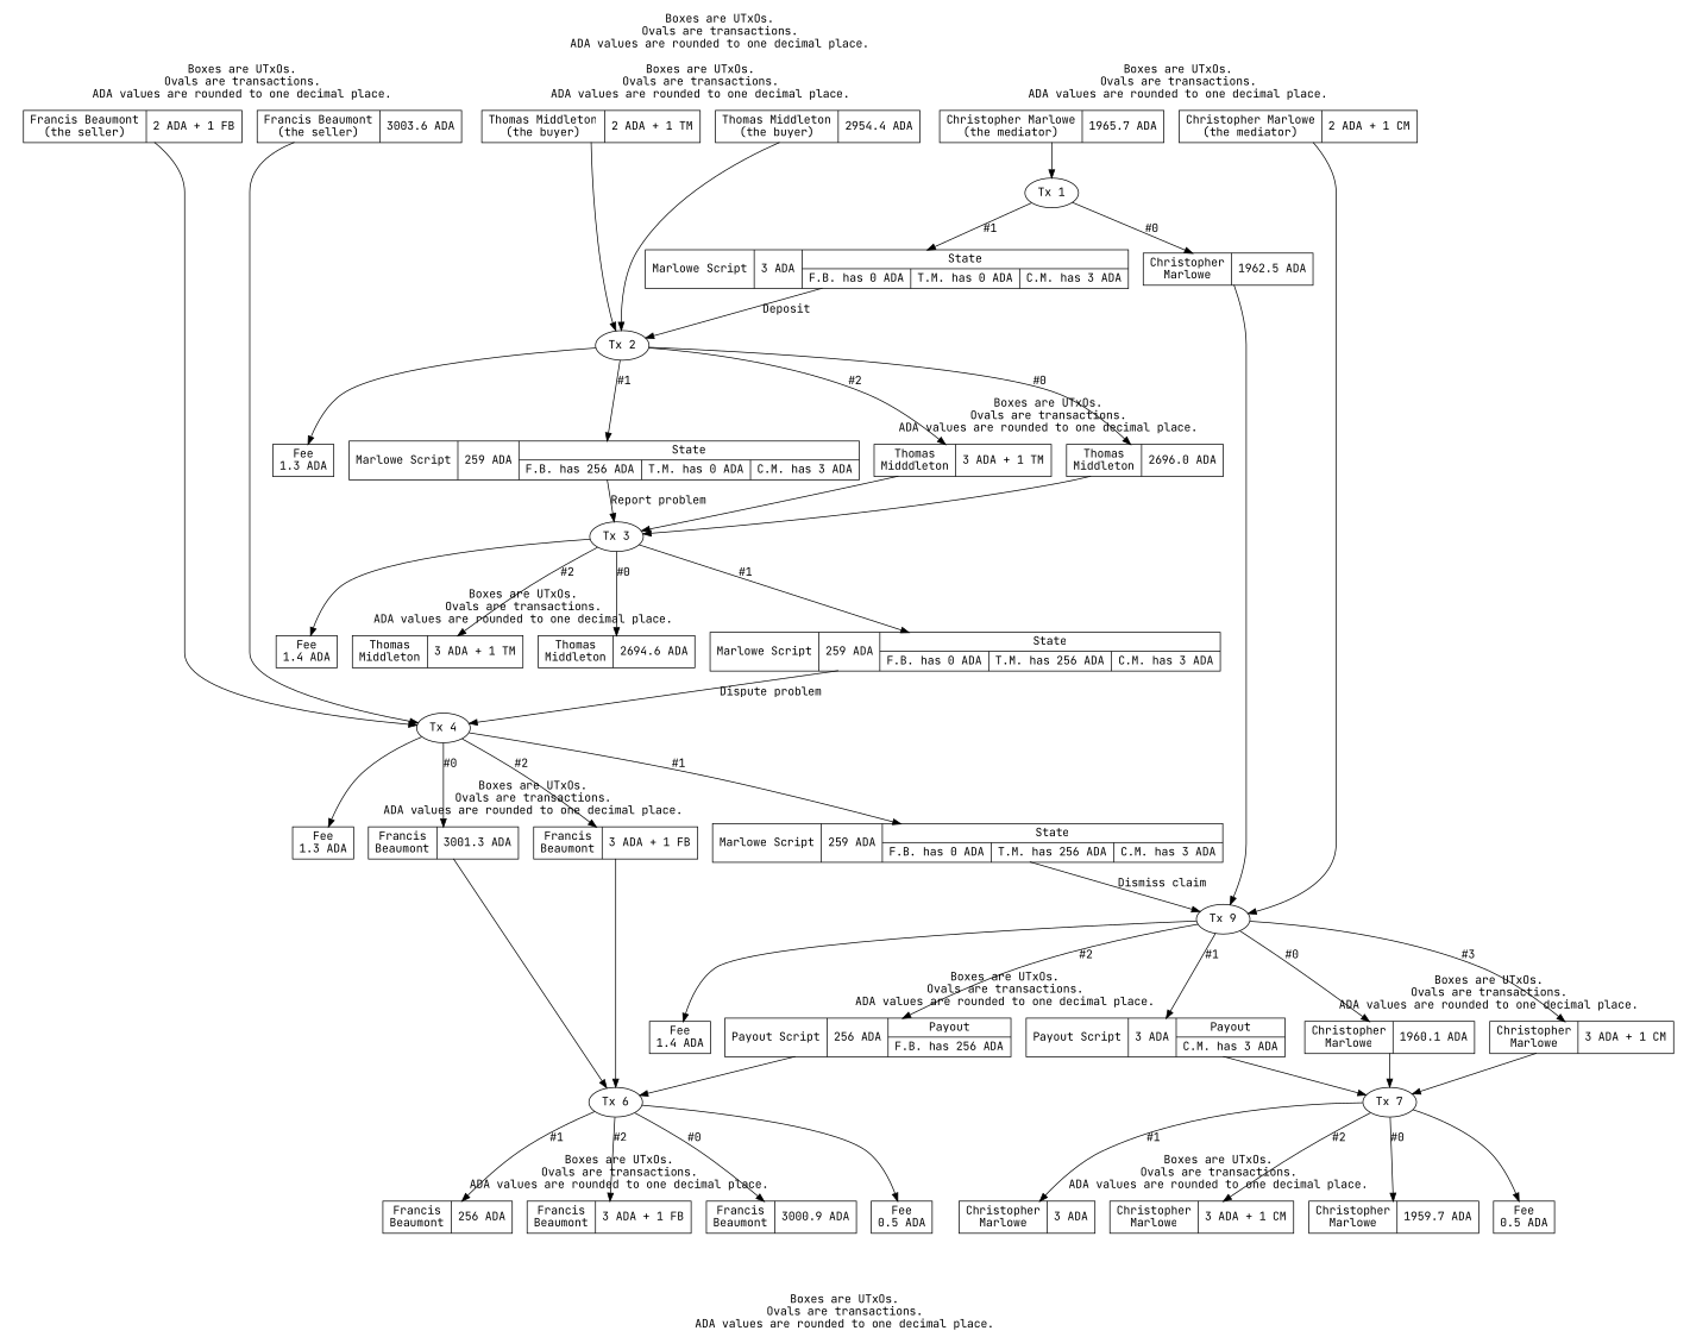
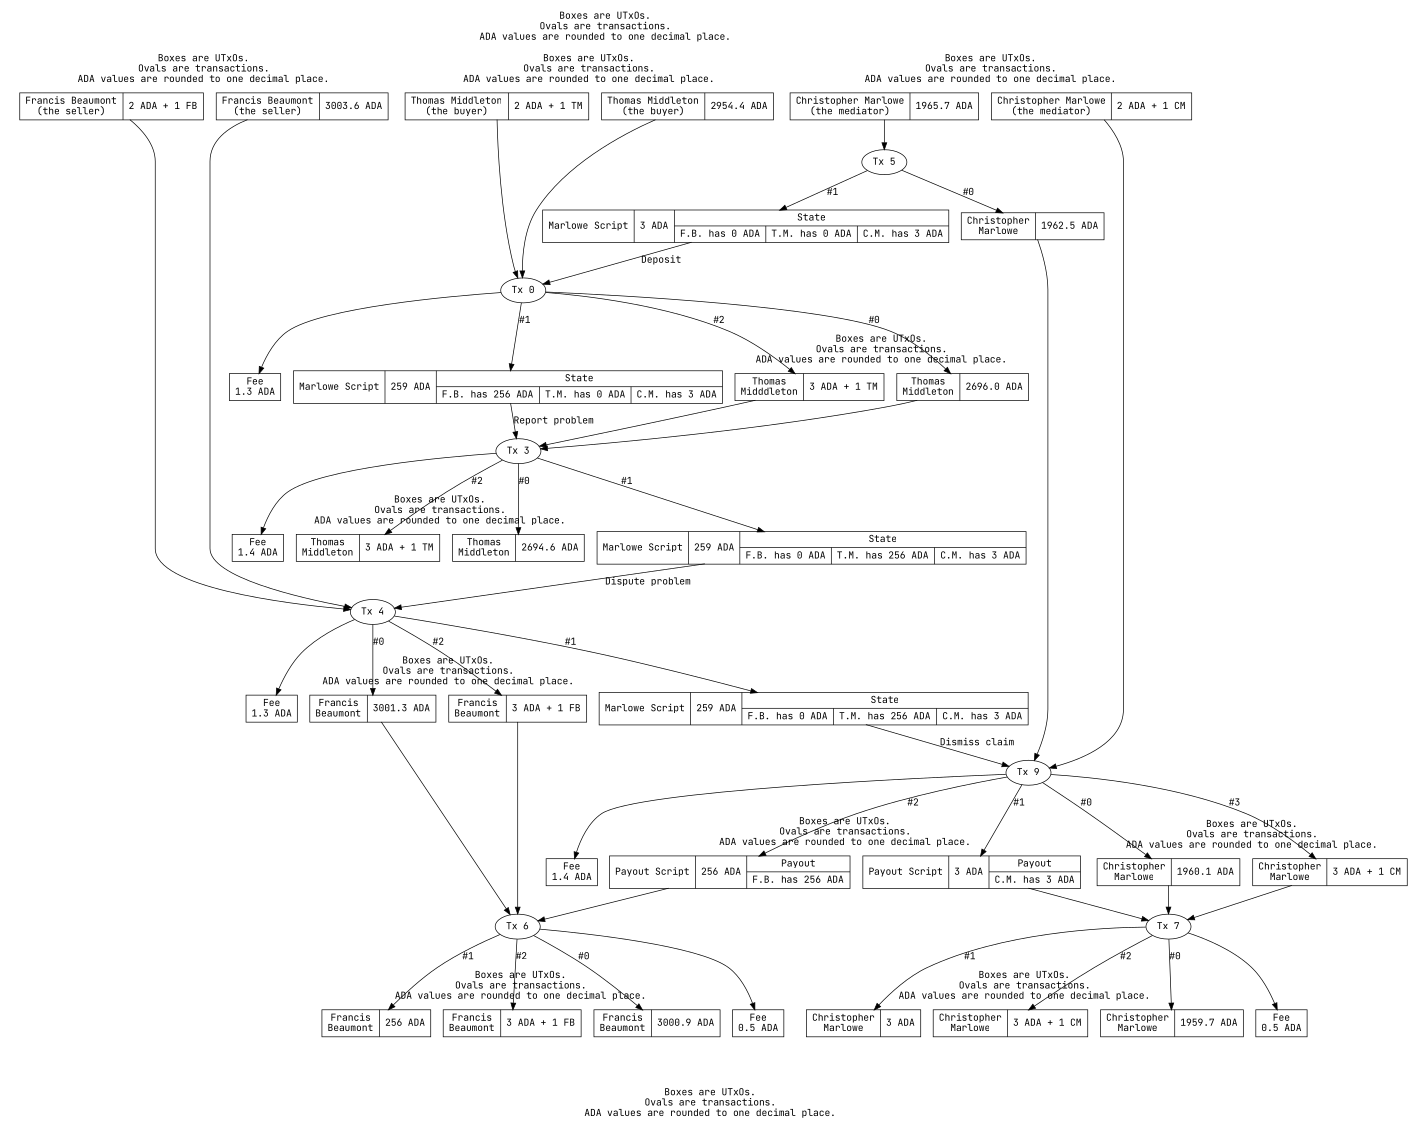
  digraph {
    fontname="JetBrains Mono"
    label="Boxes are UTxOs.\nOvals are transactions.\nADA values are rounded to one decimal place."
    rankdir=TB
    node [fontname="JetBrains Mono" shape=record]
    edge [fontname="JetBrains Mono"]
    n1 [label="Francis Beaumont\n(the seller)|3003.6 ADA"]
    n2 [label="Francis Beaumont\n(the seller)|2 ADA + 1 FB"]
    n3 [label="Thomas Middleton\n(the buyer)|2954.4 ADA"]
    n4 [label="Thomas Middleton\n(the buyer)|2 ADA + 1 TM"]
    n5 [label="Christopher Marlowe\n(the mediator)|1965.7 ADA"]
    n6 [label="Christopher Marlowe\n(the mediator)|2 ADA + 1 CM"]
    n7 [label="Thomas\nMiddleton|2696.0 ADA"]
    n8 [label="Thomas\nMidddleton|3 ADA + 1 TM"]
    n9 [label="Thomas\nMiddleton|2694.6 ADA"]
    n10 [label="Thomas\nMiddleton|3 ADA + 1 TM"]
    n11 [label="Francis\nBeaumont|3001.3 ADA"]
    n12 [label="Francis\nBeaumont|3 ADA + 1 FB"]
    n13 [label="Christopher\nMarlowe|1960.1 ADA"]
    n14 [label="Christopher\nMarlowe|3 ADA + 1 CM"]
    n15 [label="Payout Script|3 ADA|{Payout|C.M. has 3 ADA}"]
    n16 [label="Payout Script|256 ADA|{Payout|F.B. has 256 ADA}"]
    n17 [label="Francis\nBeaumont|3000.9 ADA"]
    n18 [label="Francis\nBeaumont|256 ADA"]
    n19 [label="Francis\nBeaumont|3 ADA + 1 FB"]
    n20 [label="Christopher\nMarlowe|1959.7 ADA"]
    n21 [label="Christopher\nMarlowe|3 ADA"]
    n22 [label="Christopher\nMarlowe|3 ADA + 1 CM"]
    n23 [label="Tx 4" shape=oval]
-   n24 [label="Tx 2" shape=oval]
-   n25 [label="Tx 1" shape=oval]
+   n24 [label="Tx 0" shape=oval]
+   n25 [label="Tx 5" shape=oval]
    n26 [label="Tx 9" shape=oval]
    n27 [label="Tx 3" shape=oval]
    n28 [label="Tx 6" shape=oval]
    n29 [label="Tx 7" shape=oval]
    n30 [label="Marlowe Script|259 ADA|{State|{F.B. has 0 ADA|T.M. has 256 ADA|C.M. has 3 ADA}}"]
    n31 [label="Fee\n1.3 ADA"]
    n32 [label="Marlowe Script|259 ADA|{State|{F.B. has 256 ADA|T.M. has 0 ADA|C.M. has 3 ADA}}"]
    n33 [label="Fee\n1.3 ADA"]
    n34 [label="Christopher\nMarlowe|1962.5 ADA"]
    n35 [label="Marlowe Script|3 ADA|{State|{F.B. has 0 ADA|T.M. has 0 ADA|C.M. has 3 ADA}}"]
    n36 [label="Fee\n1.4 ADA"]
    n37 [label="Marlowe Script|259 ADA|{State|{F.B. has 0 ADA|T.M. has 256 ADA|C.M. has 3 ADA}}"]
    n38 [label="Fee\n1.4 ADA"]
    n39 [label="Fee\n0.5 ADA"]
    n40 [label="Fee\n0.5 ADA"]
    subgraph cluster_1 {
      peripheries=0
      subgraph cluster_2 {
        peripheries=0
        n1
        n2
      }
      subgraph cluster_3 {
        peripheries=0
        n3
        n4
      }
      subgraph cluster_4 {
        peripheries=0
        n5
        n6
      }
    }
    subgraph cluster_5 {
      peripheries=0
      n7
      n8
    }
    subgraph cluster_6 {
      peripheries=0
      n9
      n10
    }
    subgraph cluster_7 {
      peripheries=0
      n11
      n12
    }
    subgraph cluster_8 {
      peripheries=0
      n13
      n14
    }
    subgraph cluster_9 {
      peripheries=0
      n15
      n16
    }
    subgraph cluster_10 {
      peripheries=0
      n17
      n18
      n19
    }
    subgraph cluster_11 {
      peripheries=0
      n20
      n21
      n22
    }
    n1 -> n23
    n2 -> n23
    n3 -> n24
    n4 -> n24
    n5 -> n25
    n6 -> n26
    n7 -> n27
    n8 -> n27
    n11 -> n28
    n12 -> n28
    n13 -> n29
    n14 -> n29
    n15 -> n29
    n16 -> n28
    n23 -> n11 [label="#0"]
    n23 -> n12 [label="#2"]
    n23 -> n30 [label="#1"]
    n23 -> n31
    n24 -> n7 [label="#0"]
    n24 -> n8 [label="#2"]
    n24 -> n32 [label="#1"]
    n24 -> n33
    n25 -> n34 [label="#0"]
    n25 -> n35 [label="#1"]
    n26 -> n13 [label="#0"]
    n26 -> n14 [label="#3"]
    n26 -> n15 [label="#1"]
    n26 -> n16 [label="#2"]
    n26 -> n36
    n27 -> n9 [label="#0"]
    n27 -> n10 [label="#2"]
    n27 -> n37 [label="#1"]
    n27 -> n38
    n28 -> n17 [label="#0"]
    n28 -> n18 [label="#1"]
    n28 -> n19 [label="#2"]
    n28 -> n39
    n29 -> n20 [label="#0"]
    n29 -> n21 [label="#1"]
    n29 -> n22 [label="#2"]
    n29 -> n40
    n30 -> n26 [label="Dismiss claim"]
    n32 -> n27 [label="Report problem"]
    n34 -> n26
    n35 -> n24 [label=Deposit]
    n37 -> n23 [label="Dispute problem"]
  }
